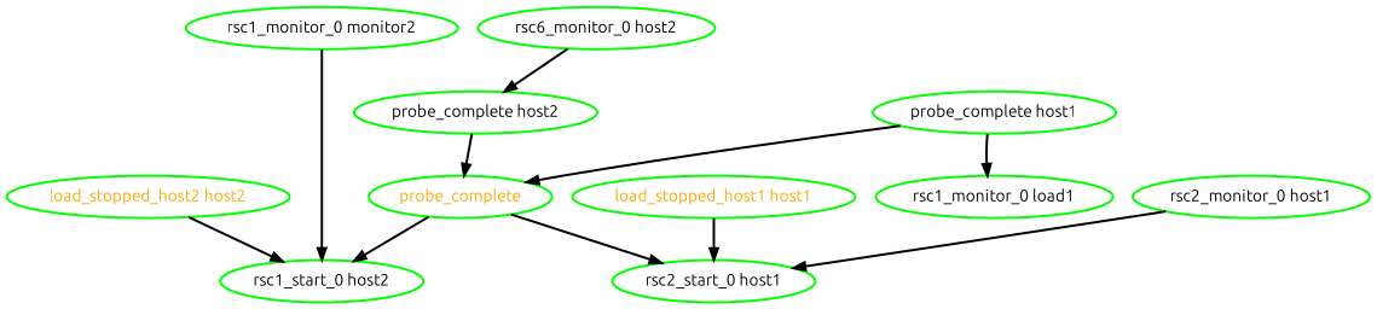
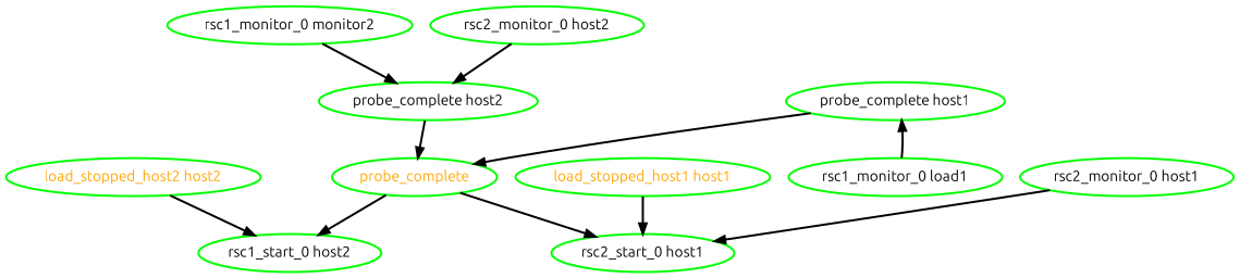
  digraph {
    fontname=Ubuntu
    node [color=green fontcolor=black fontname=Ubuntu style=bold]
    edge [fontname=Ubuntu style=bold]
    "load_stopped_host1 host1" [fontcolor=orange]
    "rsc2_start_0 host1"
    "load_stopped_host2 host2" [fontcolor=orange]
    "rsc1_start_0 host2"
    probe_complete [fontcolor=orange]
    "probe_complete host1"
    "probe_complete host2"
    n8 [label="rsc1_monitor_0 load1"]
    n9 [label="rsc1_monitor_0 monitor2"]
    "rsc2_monitor_0 host1"
-   "rsc2_monitor_0 host2" [label="rsc6_monitor_0 host2"]
+   "rsc2_monitor_0 host2"
    "load_stopped_host1 host1" -> "rsc2_start_0 host1"
    "load_stopped_host2 host2" -> "rsc1_start_0 host2"
    probe_complete -> "rsc2_start_0 host1"
    probe_complete -> "rsc1_start_0 host2"
    "probe_complete host1" -> probe_complete
    "probe_complete host2" -> probe_complete
-   "probe_complete host1" -> n8
-   n9 -> "rsc1_start_0 host2"
+   n8 -> "probe_complete host1"
+   n9 -> "probe_complete host2"
    "rsc2_monitor_0 host1" -> "rsc2_start_0 host1"
    "rsc2_monitor_0 host2" -> "probe_complete host2"
  }
